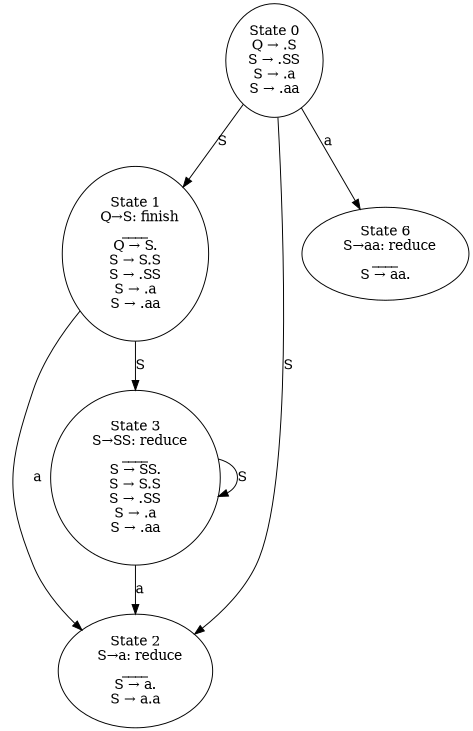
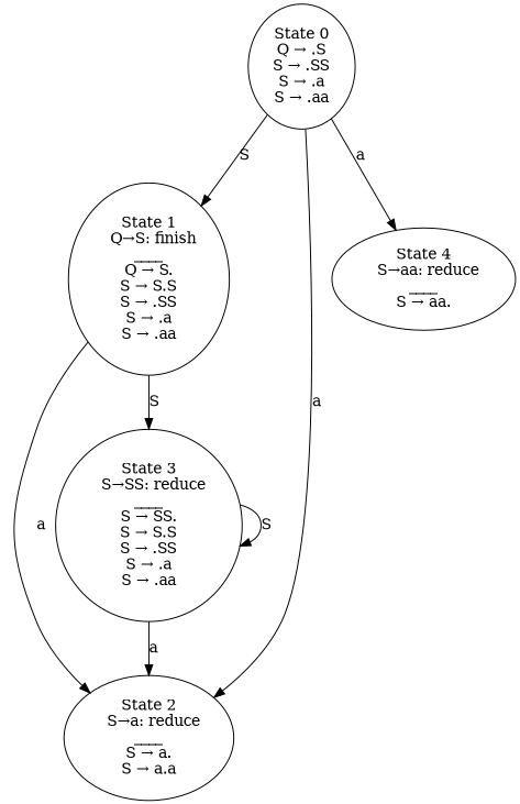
  digraph {
    n1 [label="State 0\nQ → .S\nS → .SS\nS → .a\nS → .aa\n"]
    n2 [label="State 1\n  Q→S: finish\n ____ \nQ → S.\nS → S.S\nS → .SS\nS → .a\nS → .aa\n"]
    n3 [label="State 2\n  S→a: reduce\n ____ \nS → a.\nS → a.a\n"]
-   n4 [label="State 6\n  S→aa: reduce\n ____ \nS → aa.\n"]
+   n4 [label="State 4\n  S→aa: reduce\n ____ \nS → aa.\n"]
    n5 [label="State 3\n  S→SS: reduce\n ____ \nS → SS.\nS → S.S\nS → .SS\nS → .a\nS → .aa\n"]
    n1 -> n2 [label=S]
-   n1 -> n3 [label=S]
+   n1 -> n3 [label=a]
    n1 -> n4 [label=a]
    n2 -> n3 [label=a]
    n2 -> n5 [label=S]
    n5 -> n3 [label=a]
    n5 -> n5 [label=S]
  }
